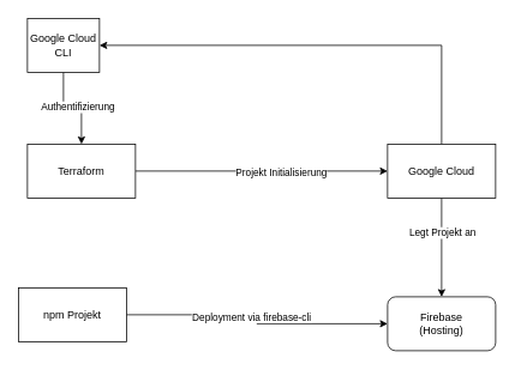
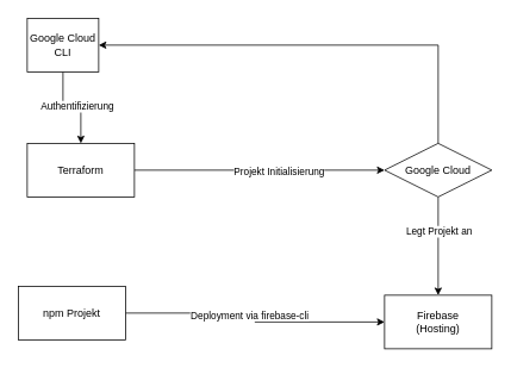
  <mxCell id="0" />
  <mxCell id="1" parent="0" />
  <mxCell id="2" style="edgeStyle=orthogonalEdgeStyle;rounded=0;orthogonalLoop=1;jettySize=auto;html=1;entryX=0;entryY=0.5;entryDx=0;entryDy=0;" edge="1" parent="1" source="4" target="9"><mxGeometry relative="1" as="geometry" /></mxCell>
  <mxCell id="3" value="Projekt Initialisierung" style="edgeLabel;html=1;align=center;verticalAlign=middle;resizable=0;points=[];" vertex="1" connectable="0" parent="2"><mxGeometry x="0.15" y="-1" relative="1" as="geometry"><mxPoint as="offset" /></mxGeometry></mxCell>
  <mxCell id="4" value="Terraform" style="rounded=0;whiteSpace=wrap;html=1;" vertex="1" parent="1"><mxGeometry x="30" y="160" width="120" height="60" as="geometry" /></mxCell>
- <mxCell id="5" value="Firebase&lt;div&gt;(Hosting)&lt;/div&gt;" style="whiteSpace=wrap;html=1;rounded=1;" vertex="1" parent="1"><mxGeometry x="430" y="330" width="120" height="60" as="geometry" /></mxCell>
+ <mxCell id="5" value="Firebase&lt;div&gt;(Hosting)&lt;/div&gt;" style="rounded=0;whiteSpace=wrap;html=1;" vertex="1" parent="1"><mxGeometry x="430" y="330" width="120" height="60" as="geometry" /></mxCell>
  <mxCell id="6" style="edgeStyle=orthogonalEdgeStyle;rounded=0;orthogonalLoop=1;jettySize=auto;html=1;exitX=0.5;exitY=1;exitDx=0;exitDy=0;entryX=0.5;entryY=0;entryDx=0;entryDy=0;" edge="1" parent="1" source="9" target="5"><mxGeometry relative="1" as="geometry"><mxPoint x="360" y="260" as="targetPoint" /></mxGeometry></mxCell>
  <mxCell id="7" value="Legt Projekt an" style="edgeLabel;html=1;align=center;verticalAlign=middle;resizable=0;points=[];" vertex="1" connectable="0" parent="6"><mxGeometry x="-0.309" relative="1" as="geometry"><mxPoint as="offset" /></mxGeometry></mxCell>
  <mxCell id="8" style="edgeStyle=orthogonalEdgeStyle;rounded=0;orthogonalLoop=1;jettySize=auto;html=1;entryX=1;entryY=0.5;entryDx=0;entryDy=0;" edge="1" parent="1" source="9" target="15"><mxGeometry relative="1" as="geometry"><Array as="points"><mxPoint x="490" y="50" /></Array></mxGeometry></mxCell>
- <mxCell id="9" value="Google Cloud" style="rounded=0;whiteSpace=wrap;html=1;" vertex="1" parent="1"><mxGeometry x="430" y="160" width="120" height="60" as="geometry" /></mxCell>
+ <mxCell id="9" value="Google Cloud" style="rhombus;whiteSpace=wrap;html=1;" vertex="1" parent="1"><mxGeometry x="430" y="160" width="120" height="60" as="geometry" /></mxCell>
  <mxCell id="10" style="edgeStyle=orthogonalEdgeStyle;rounded=0;orthogonalLoop=1;jettySize=auto;html=1;entryX=0;entryY=0.5;entryDx=0;entryDy=0;" edge="1" parent="1" source="12" target="5"><mxGeometry relative="1" as="geometry" /></mxCell>
  <mxCell id="11" value="Deployment via firebase-cli" style="edgeLabel;html=1;align=center;verticalAlign=middle;resizable=0;points=[];" vertex="1" connectable="0" parent="10"><mxGeometry x="-0.079" y="-2" relative="1" as="geometry"><mxPoint as="offset" /></mxGeometry></mxCell>
  <mxCell id="12" value="npm Projekt" style="rounded=0;whiteSpace=wrap;html=1;" vertex="1" parent="1"><mxGeometry x="20" y="320" width="120" height="60" as="geometry" /></mxCell>
  <mxCell id="13" style="edgeStyle=orthogonalEdgeStyle;rounded=0;orthogonalLoop=1;jettySize=auto;html=1;entryX=0.5;entryY=0;entryDx=0;entryDy=0;" edge="1" parent="1" source="15" target="4"><mxGeometry relative="1" as="geometry" /></mxCell>
  <mxCell id="14" value="Authentifizierung" style="edgeLabel;html=1;align=center;verticalAlign=middle;resizable=0;points=[];" vertex="1" connectable="0" parent="13"><mxGeometry x="0.1" y="2" relative="1" as="geometry"><mxPoint as="offset" /></mxGeometry></mxCell>
  <mxCell id="15" value="Google Cloud CLI" style="rounded=0;whiteSpace=wrap;html=1;" vertex="1" parent="1"><mxGeometry x="30" y="20" width="80" height="60" as="geometry" /></mxCell>
